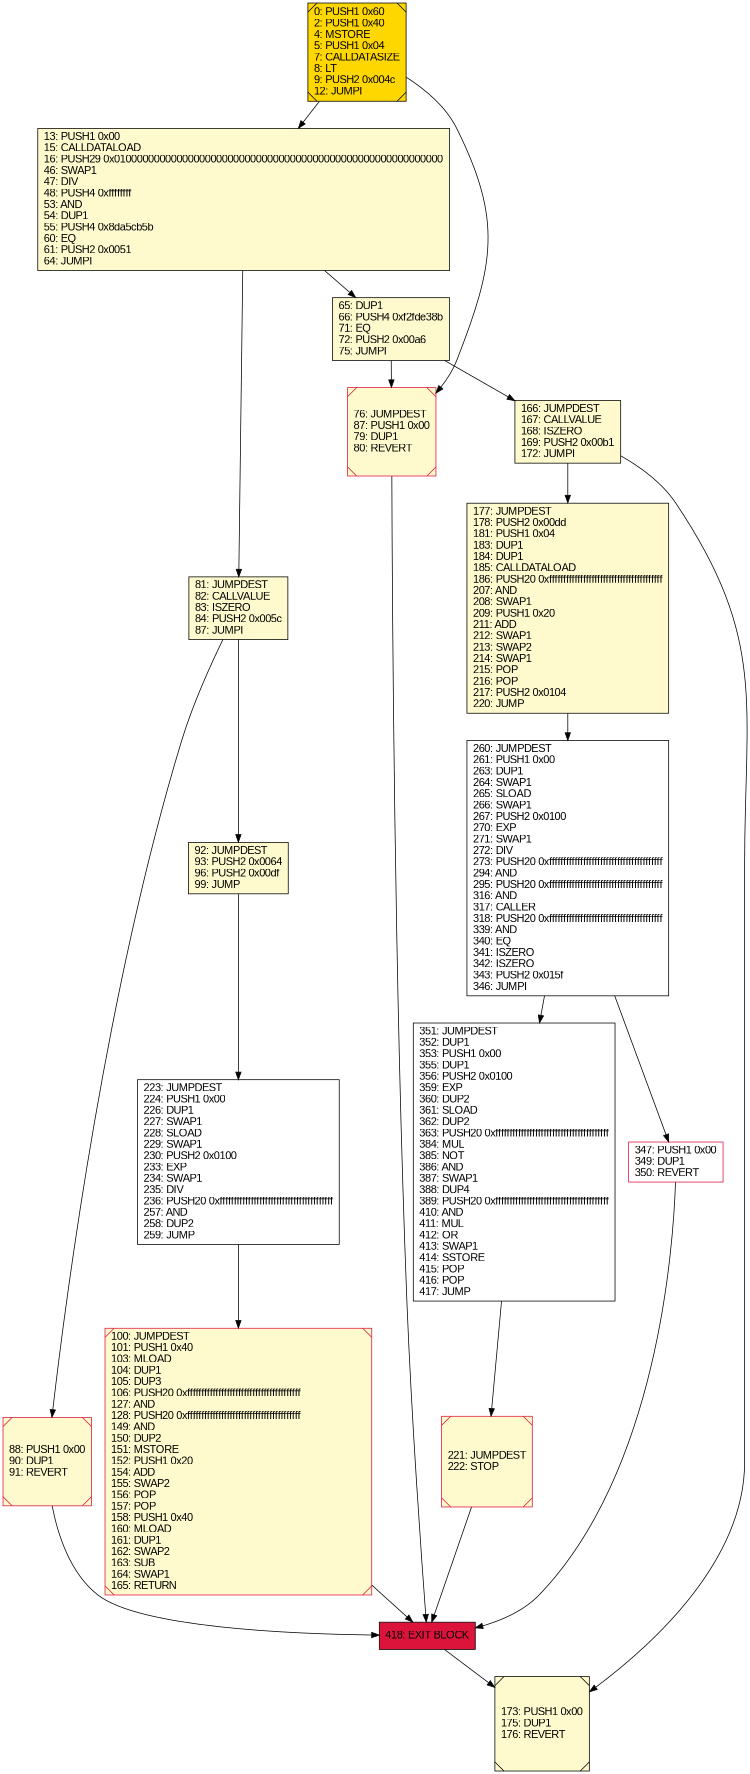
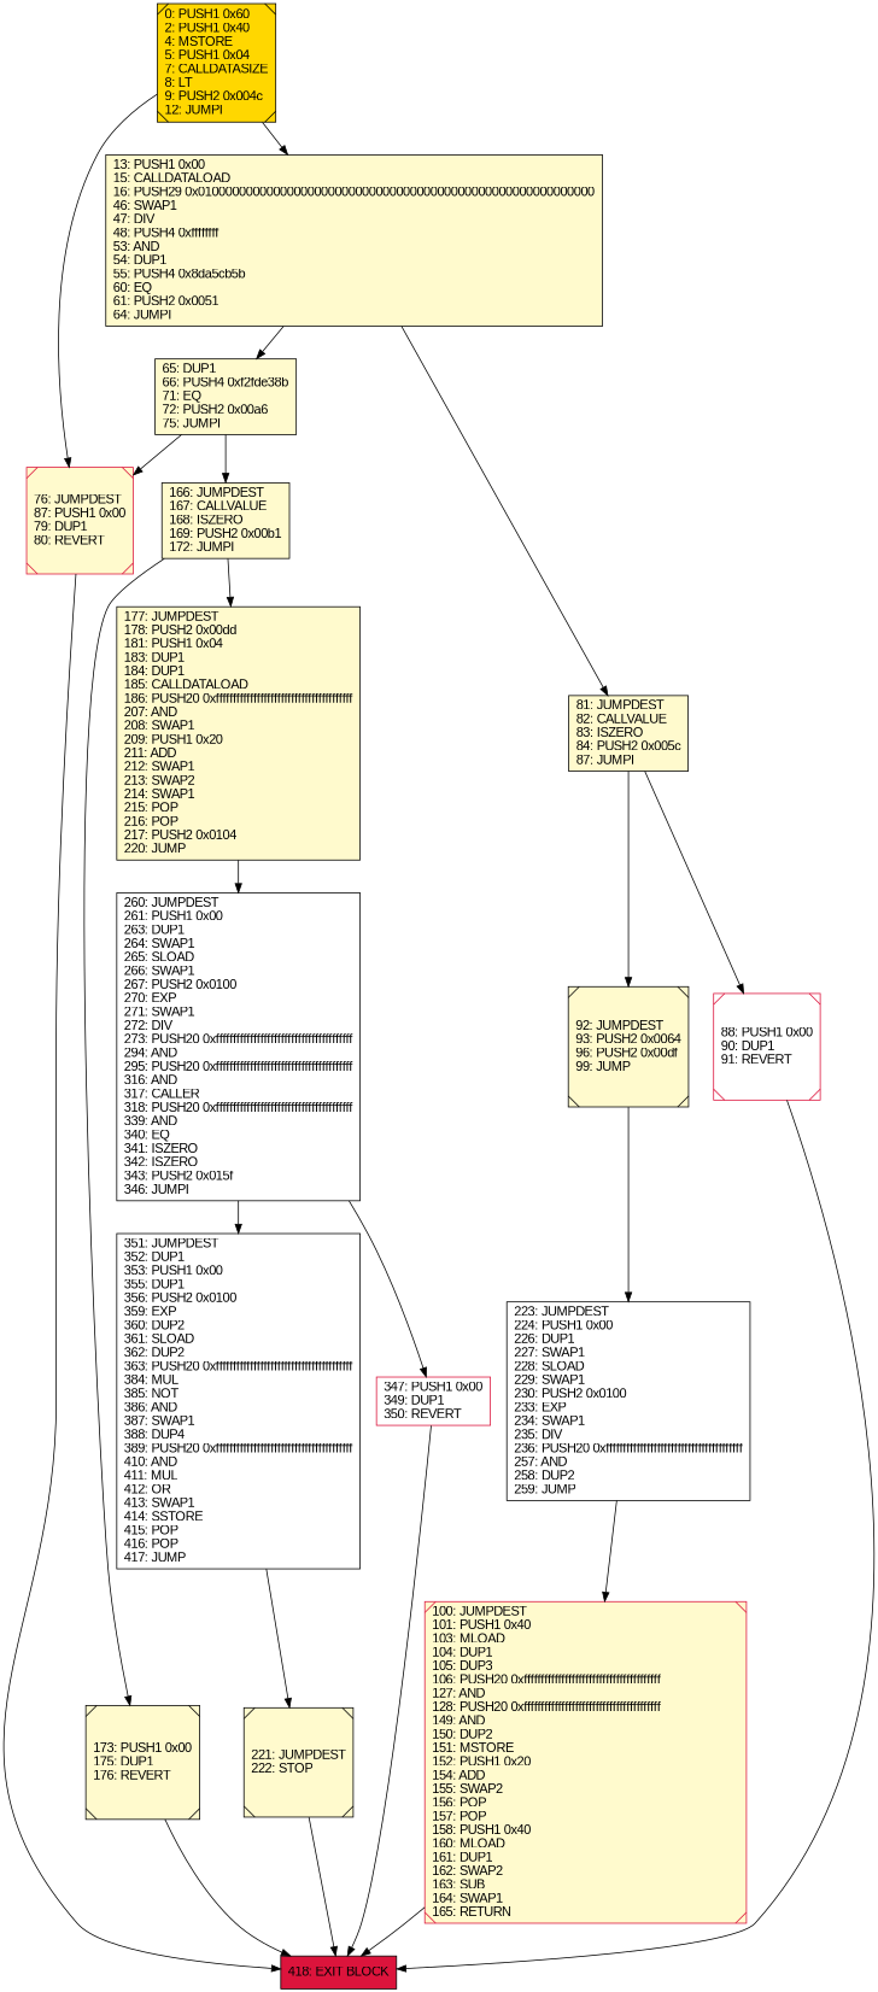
  digraph {
    rankdir=UD
    node [color=black fillcolor=lemonchiffon fontcolor=black fontname=arial shape=box style=filled]
    n1 [fillcolor=crimson label="418: EXIT BLOCK\l"]
    n2 [label="65: DUP1\l66: PUSH4 0xf2fde38b\l71: EQ\l72: PUSH2 0x00a6\l75: JUMPI\l"]
    n3 [label="166: JUMPDEST\l167: CALLVALUE\l168: ISZERO\l169: PUSH2 0x00b1\l172: JUMPI\l"]
    n4 [color=crimson label="76: JUMPDEST\l87: PUSH1 0x00\l79: DUP1\l80: REVERT\l" shape=Msquare]
    n5 [label="173: PUSH1 0x00\l175: DUP1\l176: REVERT\l" shape=Msquare]
    n6 [label="177: JUMPDEST\l178: PUSH2 0x00dd\l181: PUSH1 0x04\l183: DUP1\l184: DUP1\l185: CALLDATALOAD\l186: PUSH20 0xffffffffffffffffffffffffffffffffffffffff\l207: AND\l208: SWAP1\l209: PUSH1 0x20\l211: ADD\l212: SWAP1\l213: SWAP2\l214: SWAP1\l215: POP\l216: POP\l217: PUSH2 0x0104\l220: JUMP\l"]
    n7 [fillcolor=gold label="0: PUSH1 0x60\l2: PUSH1 0x40\l4: MSTORE\l5: PUSH1 0x04\l7: CALLDATASIZE\l8: LT\l9: PUSH2 0x004c\l12: JUMPI\l" shape=Msquare]
    n8 [label="13: PUSH1 0x00\l15: CALLDATALOAD\l16: PUSH29 0x0100000000000000000000000000000000000000000000000000000000\l46: SWAP1\l47: DIV\l48: PUSH4 0xffffffff\l53: AND\l54: DUP1\l55: PUSH4 0x8da5cb5b\l60: EQ\l61: PUSH2 0x0051\l64: JUMPI\l"]
    n9 [label="81: JUMPDEST\l82: CALLVALUE\l83: ISZERO\l84: PUSH2 0x005c\l87: JUMPI\l"]
    n10 [fillcolor=white label="351: JUMPDEST\l352: DUP1\l353: PUSH1 0x00\l355: DUP1\l356: PUSH2 0x0100\l359: EXP\l360: DUP2\l361: SLOAD\l362: DUP2\l363: PUSH20 0xffffffffffffffffffffffffffffffffffffffff\l384: MUL\l385: NOT\l386: AND\l387: SWAP1\l388: DUP4\l389: PUSH20 0xffffffffffffffffffffffffffffffffffffffff\l410: AND\l411: MUL\l412: OR\l413: SWAP1\l414: SSTORE\l415: POP\l416: POP\l417: JUMP\l"]
-   n11 [color=crimson label="221: JUMPDEST\l222: STOP\l" shape=Msquare]
-   n12 [label="92: JUMPDEST\l93: PUSH2 0x0064\l96: PUSH2 0x00df\l99: JUMP\l"]
-   n13 [color=crimson label="88: PUSH1 0x00\l90: DUP1\l91: REVERT\l" shape=Msquare]
+   n11 [label="221: JUMPDEST\l222: STOP\l" shape=Msquare]
+   n12 [label="92: JUMPDEST\l93: PUSH2 0x0064\l96: PUSH2 0x00df\l99: JUMP\l" shape=Msquare]
+   n13 [color=crimson fillcolor=white label="88: PUSH1 0x00\l90: DUP1\l91: REVERT\l" shape=Msquare]
    n14 [fillcolor=white label="260: JUMPDEST\l261: PUSH1 0x00\l263: DUP1\l264: SWAP1\l265: SLOAD\l266: SWAP1\l267: PUSH2 0x0100\l270: EXP\l271: SWAP1\l272: DIV\l273: PUSH20 0xffffffffffffffffffffffffffffffffffffffff\l294: AND\l295: PUSH20 0xffffffffffffffffffffffffffffffffffffffff\l316: AND\l317: CALLER\l318: PUSH20 0xffffffffffffffffffffffffffffffffffffffff\l339: AND\l340: EQ\l341: ISZERO\l342: ISZERO\l343: PUSH2 0x015f\l346: JUMPI\l"]
    n15 [fillcolor=white label="223: JUMPDEST\l224: PUSH1 0x00\l226: DUP1\l227: SWAP1\l228: SLOAD\l229: SWAP1\l230: PUSH2 0x0100\l233: EXP\l234: SWAP1\l235: DIV\l236: PUSH20 0xffffffffffffffffffffffffffffffffffffffff\l257: AND\l258: DUP2\l259: JUMP\l"]
    n16 [color=crimson label="100: JUMPDEST\l101: PUSH1 0x40\l103: MLOAD\l104: DUP1\l105: DUP3\l106: PUSH20 0xffffffffffffffffffffffffffffffffffffffff\l127: AND\l128: PUSH20 0xffffffffffffffffffffffffffffffffffffffff\l149: AND\l150: DUP2\l151: MSTORE\l152: PUSH1 0x20\l154: ADD\l155: SWAP2\l156: POP\l157: POP\l158: PUSH1 0x40\l160: MLOAD\l161: DUP1\l162: SWAP2\l163: SUB\l164: SWAP1\l165: RETURN\l" shape=Msquare]
    n17 [color=crimson fillcolor=white label="347: PUSH1 0x00\l349: DUP1\l350: REVERT\l"]
    n2 -> n3
    n2 -> n4
    n3 -> n5
    n3 -> n6
    n4 -> n1
-   n1 -> n5
+   n5 -> n1
    n6 -> n14
    n7 -> n4
    n7 -> n8
    n8 -> n2
    n8 -> n9
    n9 -> n12
    n9 -> n13
    n10 -> n11
    n11 -> n1
    n12 -> n15
    n13 -> n1
    n14 -> n10
    n14 -> n17
    n15 -> n16
    n16 -> n1
    n17 -> n1
  }
